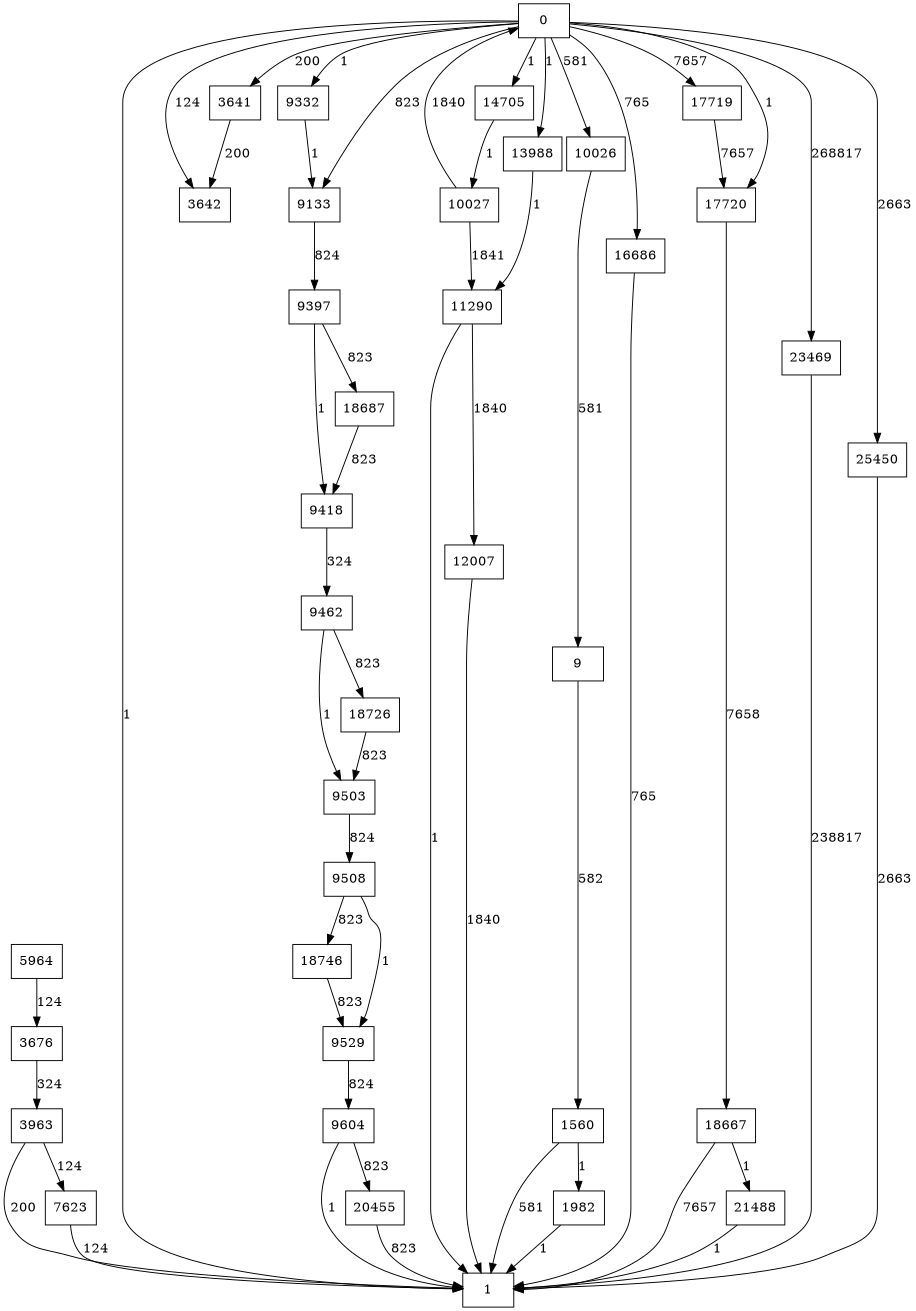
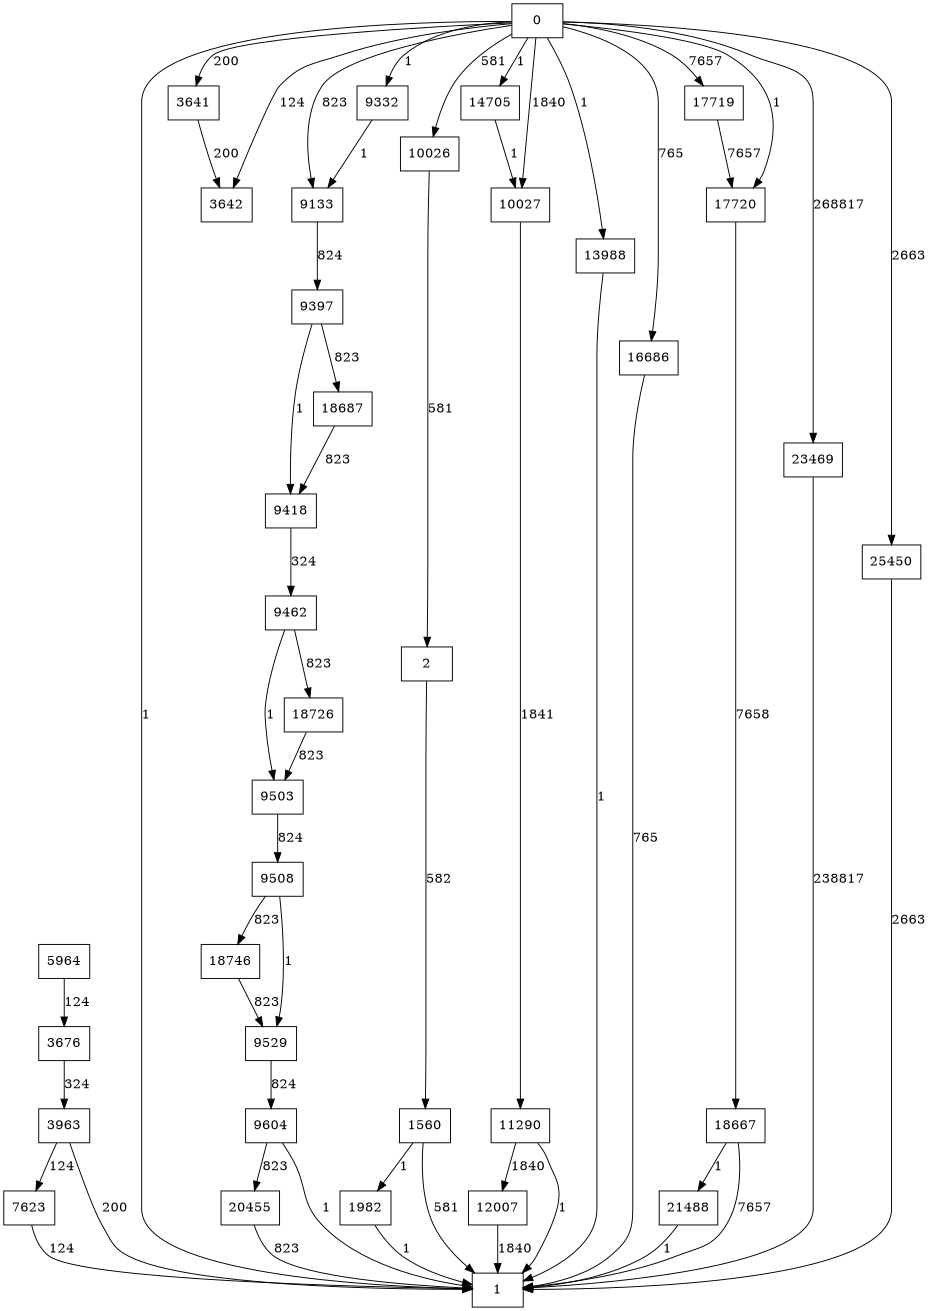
  digraph {
    rankdir=TB
    node [shape=rectangle]
-   2 [label=9]
+   2
    1560
    1
    1982
    3641
    3642
    3676
    3963
    5964
    7623
    n11 [label=9133]
    9332
    9397
    9418
    18687
    9462
    n17 [label=9503]
    18726
    9508
    9529
    18746
    9604
    20455
    10026
    10027
    11290
    12007
    13988
    14705
    16686
    17719
    17720
    18667
    21488
    23469
    25450
    0
    2 -> 1560 [label=582]
    1560 -> 1 [label=581]
    1560 -> 1982 [label=1]
    1982 -> 1 [label=1]
    3641 -> 3642 [label=200]
    3676 -> 3963 [label=324]
    3963 -> 1 [label=200]
    3963 -> 7623 [label=124]
    5964 -> 3676 [label=124]
    7623 -> 1 [label=124]
    n11 -> 9397 [label=824]
    9332 -> n11 [label=1]
    9397 -> 9418 [label=1]
    9397 -> 18687 [label=823]
    9418 -> 9462 [label=324]
    18687 -> 9418 [label=823]
    9462 -> n17 [label=1]
    9462 -> 18726 [label=823]
    n17 -> 9508 [label=824]
    18726 -> n17 [label=823]
    9508 -> 9529 [label=1]
    9508 -> 18746 [label=823]
    9529 -> 9604 [label=824]
    18746 -> 9529 [label=823]
    9604 -> 1 [label=1]
    9604 -> 20455 [label=823]
    20455 -> 1 [label=823]
    10026 -> 2 [label=581]
    10027 -> 11290 [label=1841]
    11290 -> 1 [label=1]
    11290 -> 12007 [label=1840]
    12007 -> 1 [label=1840]
-   13988 -> 11290 [label=1]
+   13988 -> 1 [label=1]
    14705 -> 10027 [label=1]
    16686 -> 1 [label=765]
    17719 -> 17720 [label=7657]
    17720 -> 18667 [label=7658]
    18667 -> 1 [label=7657]
    18667 -> 21488 [label=1]
    21488 -> 1 [label=1]
    23469 -> 1 [label=238817]
    25450 -> 1 [label=2663]
    0 -> 1 [label=1]
    0 -> 3641 [label=200]
    0 -> 3642 [label=124]
    0 -> n11 [label=823]
    0 -> 9332 [label=1]
    0 -> 10026 [label=581]
-   10027 -> 0 [label=1840]
+   0 -> 10027 [label=1840]
    0 -> 13988 [label=1]
    0 -> 14705 [label=1]
    0 -> 16686 [label=765]
    0 -> 17719 [label=7657]
    0 -> 17720 [label=1]
    0 -> 23469 [label=268817]
    0 -> 25450 [label=2663]
  }
